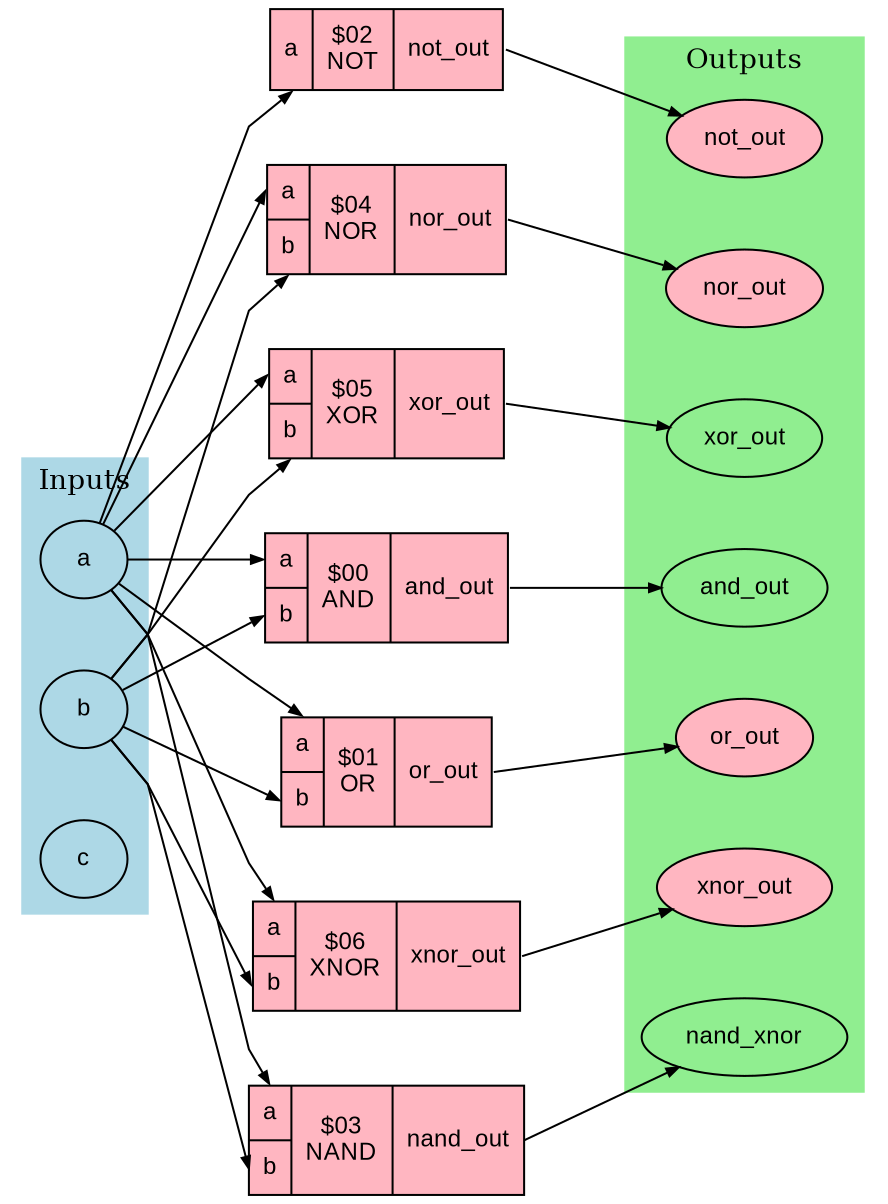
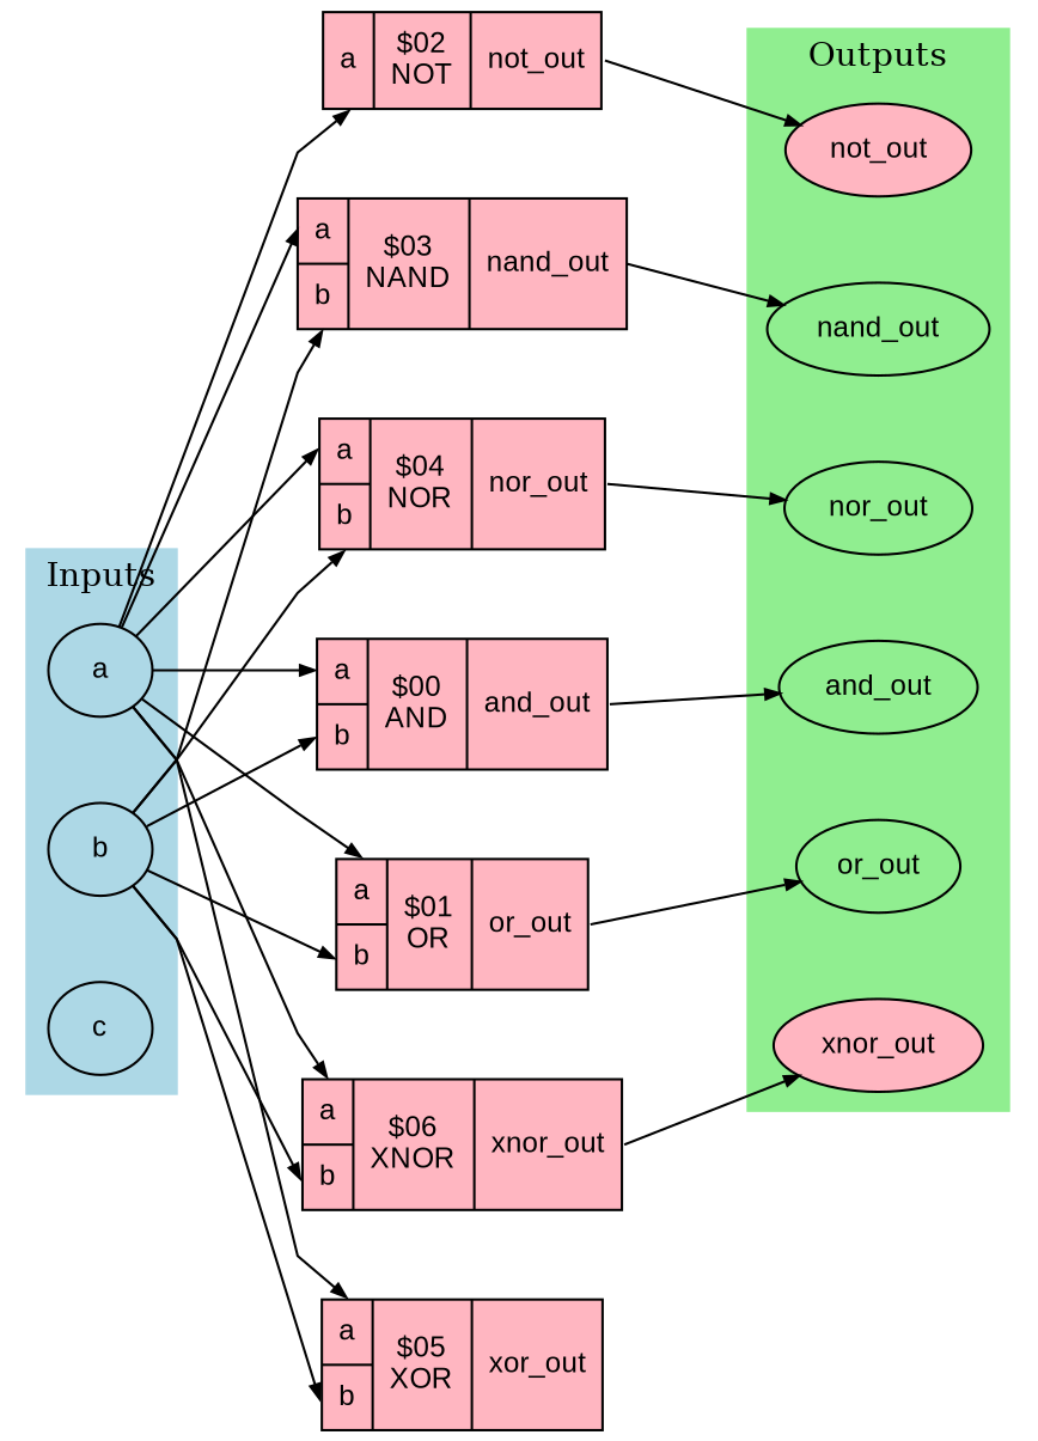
  digraph {
    concentrate=false
    nodesep=0.5
    ordering=out
    rankdir=LR
    ranksep=0.8
    splines=polyline
    node [fillcolor=lightpink fontname=Arial fontsize=12 margin=0.1 penwidth=1.0 shape=ellipse style=filled]
    edge [arrowhead=normal arrowsize=0.6 fontname=Arial fontsize=10 penwidth=1.0]
    n1 [fillcolor=lightblue height=0.4 label=a width=0.6]
    n2 [fillcolor=lightblue height=0.4 label=b width=0.6]
    n3 [fillcolor=lightblue height=0.4 label=c width=0.6]
    n4 [fillcolor=lightgreen height=0.4 label=and_out width=0.6]
-   n5 [height=0.4 label=or_out width=0.6]
+   n5 [fillcolor=lightgreen height=0.4 label=or_out width=0.6]
    n6 [height=0.4 label=not_out width=0.6]
-   n7 [fillcolor=lightgreen height=0.4 label=nand_xnor width=0.6]
-   n8 [height=0.4 label=nor_out width=0.6]
-   n9 [fillcolor=lightgreen height=0.4 label=xor_out width=0.6]
+   n7 [fillcolor=lightgreen height=0.4 label=nand_out width=0.6]
+   n8 [fillcolor=lightgreen height=0.4 label=nor_out width=0.6]
    n10 [height=0.4 label=xnor_out width=0.6]
    n11 [height=0.4 label="{{<a> a|<b> b}|{$00\nAND}|<and_out> and_out}" shape=record width=0.6]
    n12 [height=0.4 label="{{<a> a|<b> b}|{$01\nOR}|<or_out> or_out}" shape=record width=0.6]
    n13 [height=0.4 label="{{<a> a}|{$02\nNOT}|<not_out> not_out}" shape=record width=0.6]
    n14 [height=0.4 label="{{<a> a|<b> b}|{$03\nNAND}|<nand_out> nand_out}" shape=record width=0.6]
    n15 [height=0.4 label="{{<a> a|<b> b}|{$04\nNOR}|<nor_out> nor_out}" shape=record width=0.6]
    n16 [height=0.4 label="{{<a> a|<b> b}|{$05\nXOR}|<xor_out> xor_out}" shape=record width=0.6]
    n17 [height=0.4 label="{{<a> a|<b> b}|{$06\nXNOR}|<xnor_out> xnor_out}" shape=record width=0.6]
    subgraph cluster_1 {
      color=lightblue
      label=Inputs
      rank=source
      style=filled
      n1
      n2
      n3
    }
    subgraph cluster_2 {
      color=lightgreen
      label=Outputs
      rank=sink
      style=filled
      n4
      n5
      n6
      n7
      n8
-     n9
      n10
    }
    n1 -> n11 [headport=a]
    n1 -> n12 [headport=a]
    n1 -> n13 [headport=a]
    n1 -> n14 [headport=a]
    n1 -> n15 [headport=a]
    n1 -> n16 [headport=a]
    n1 -> n17 [headport=a]
    n2 -> n11 [headport=b]
    n2 -> n12 [headport=b]
    n2 -> n14 [headport=b]
    n2 -> n15 [headport=b]
    n2 -> n16 [headport=b]
    n2 -> n17 [headport=b]
    n11 -> n4 [tailport=and_out]
    n12 -> n5 [tailport=or_out]
    n13 -> n6 [tailport=not_out]
    n14 -> n7 [tailport=nand_out]
    n15 -> n8 [tailport=nor_out]
-   n16 -> n9 [tailport=xor_out]
    n17 -> n10 [tailport=xnor_out]
  }
